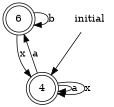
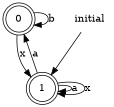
  digraph {
    rankdir=TB
    node [shape=doublecircle]
-   0 [label=6]
-   1 [label=4]
+   0
+   1
    initial [shape=plaintext]
    0 -> 0 [label=b]
    0 -> 1 [label=x]
    1 -> 0 [label=a]
    1 -> 1 [label=a]
    1 -> 1 [label=x]
    initial -> 1
  }
